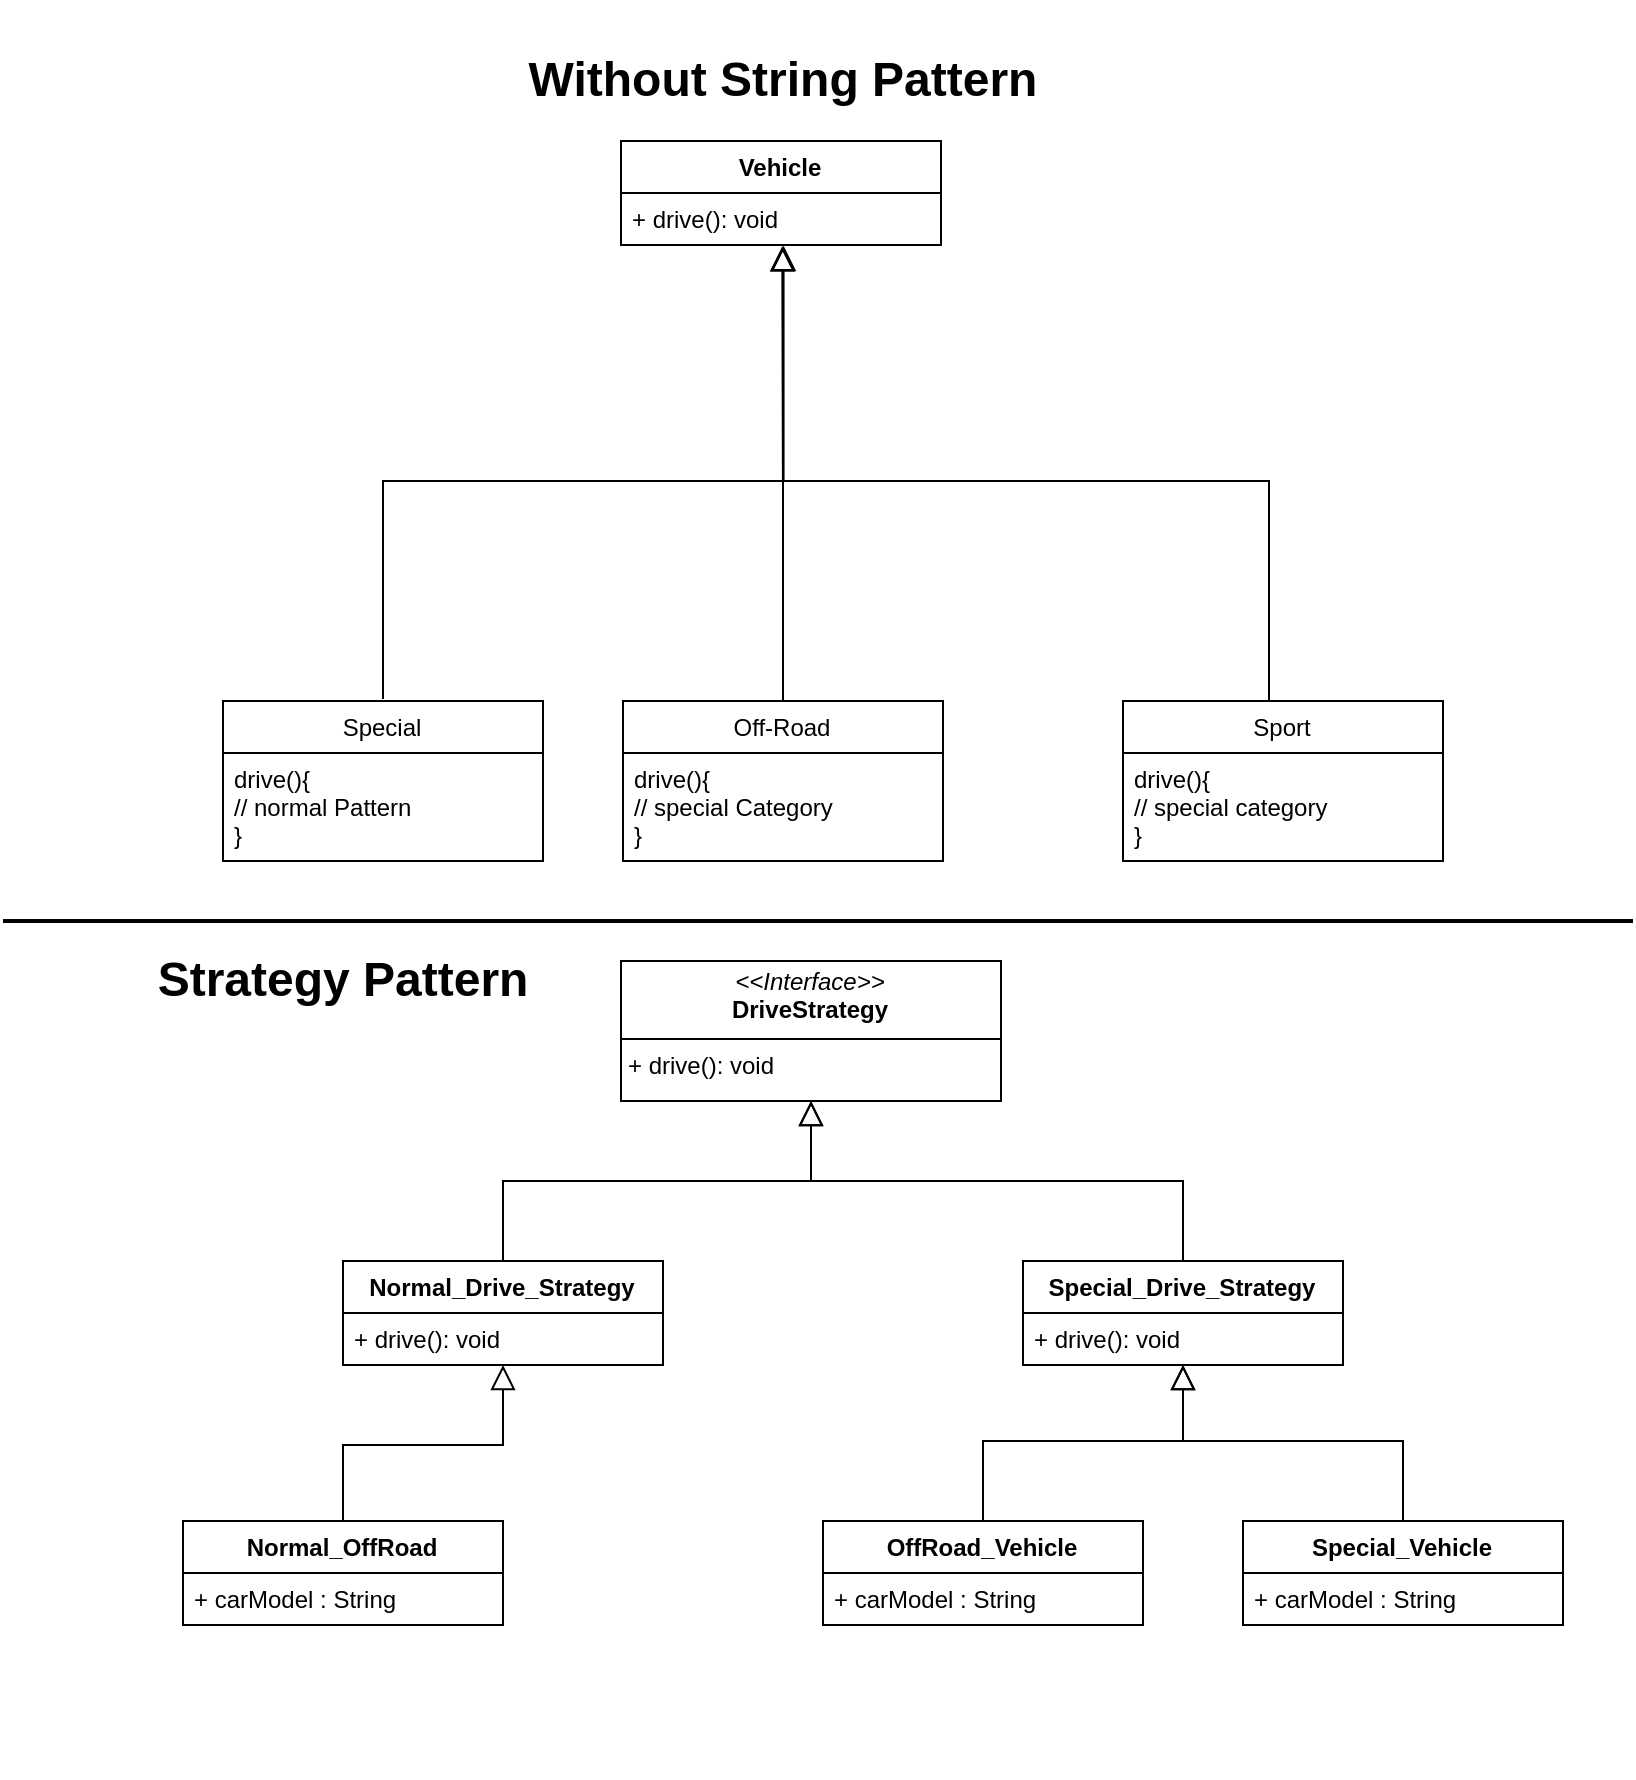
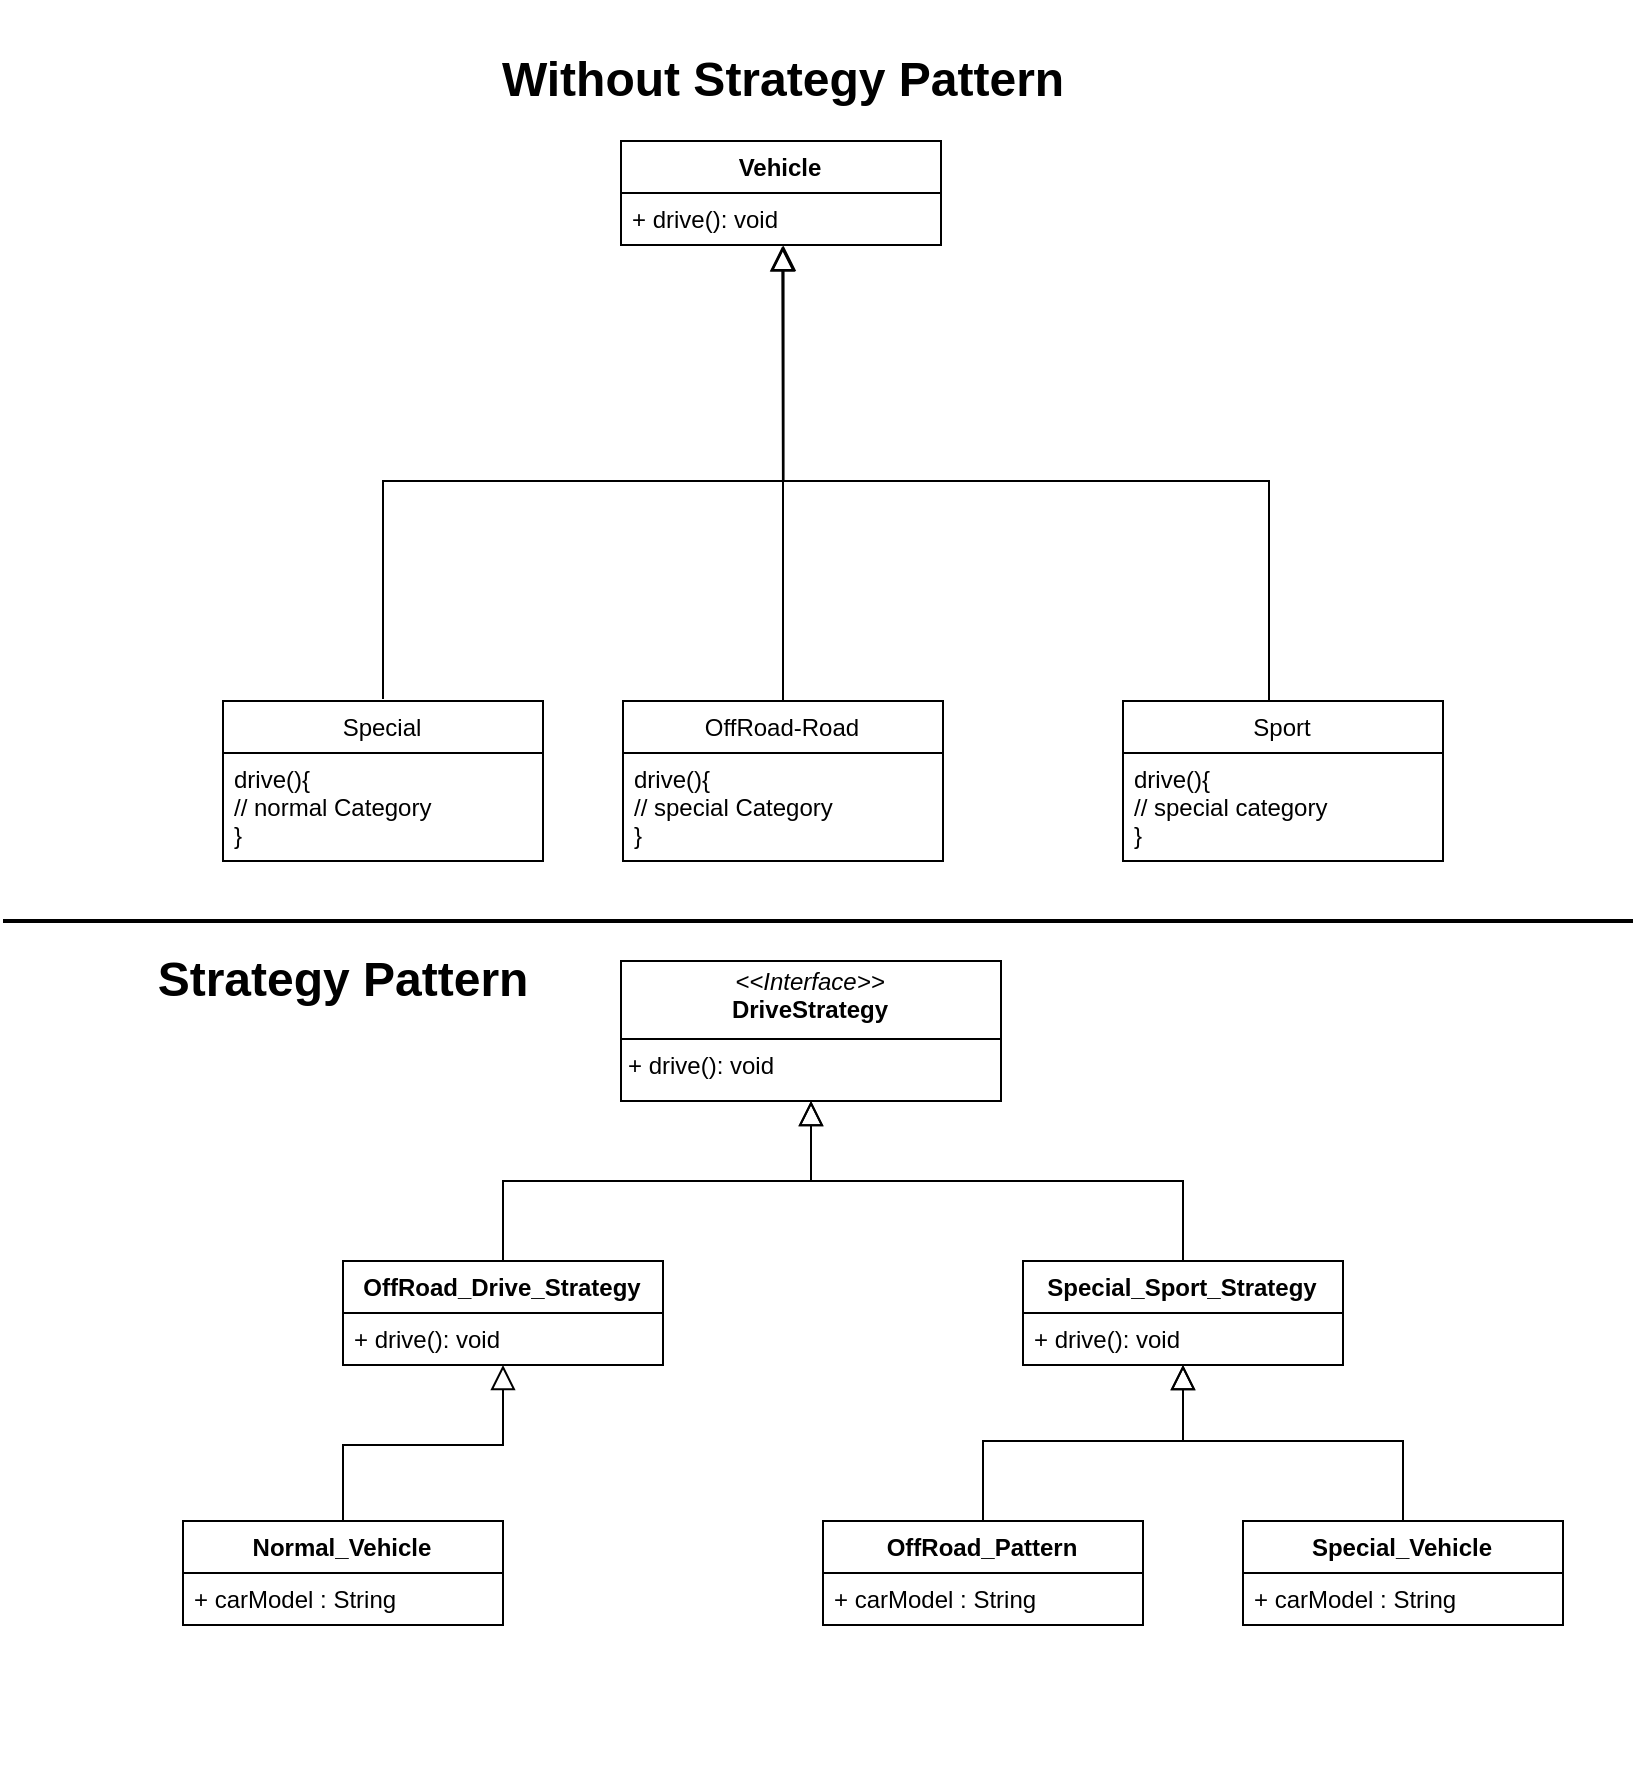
  <mxCell id="0" />
  <mxCell id="1" parent="0" />
  <mxCell id="2" value="Special" style="swimlane;fontStyle=0;align=center;verticalAlign=top;childLayout=stackLayout;horizontal=1;startSize=26;horizontalStack=0;resizeParent=1;resizeLast=0;collapsible=1;marginBottom=0;rounded=0;shadow=0;strokeWidth=1;" parent="1" vertex="1"><mxGeometry x="65" y="350" width="160" height="80" as="geometry"><mxRectangle x="130" y="380" width="160" height="26" as="alternateBounds" /></mxGeometry></mxCell>
- <mxCell id="3" value="drive(){&#10;// normal Pattern&#10;}" style="text;align=left;verticalAlign=top;spacingLeft=4;spacingRight=4;overflow=hidden;rotatable=0;points=[[0,0.5],[1,0.5]];portConstraint=eastwest;" vertex="1" parent="2"><mxGeometry y="26" width="160" height="54" as="geometry" /></mxCell>
+ <mxCell id="3" value="drive(){&#10;// normal Category&#10;}" style="text;align=left;verticalAlign=top;spacingLeft=4;spacingRight=4;overflow=hidden;rotatable=0;points=[[0,0.5],[1,0.5]];portConstraint=eastwest;" vertex="1" parent="2"><mxGeometry y="26" width="160" height="54" as="geometry" /></mxCell>
  <mxCell id="4" value="" style="endArrow=block;endSize=10;endFill=0;shadow=0;strokeWidth=1;rounded=0;curved=0;edgeStyle=elbowEdgeStyle;elbow=vertical;entryX=0.508;entryY=1.013;entryDx=0;entryDy=0;entryPerimeter=0;" parent="1" target="28" edge="1"><mxGeometry width="160" relative="1" as="geometry"><mxPoint x="145" y="349" as="sourcePoint" /><mxPoint x="335" y="150" as="targetPoint" /><Array as="points"><mxPoint x="245" y="240" /></Array></mxGeometry></mxCell>
- <mxCell id="5" value="Off-Road" style="swimlane;fontStyle=0;align=center;verticalAlign=top;childLayout=stackLayout;horizontal=1;startSize=26;horizontalStack=0;resizeParent=1;resizeLast=0;collapsible=1;marginBottom=0;rounded=0;shadow=0;strokeWidth=1;" parent="1" vertex="1"><mxGeometry x="265" y="350" width="160" height="80" as="geometry"><mxRectangle x="340" y="380" width="170" height="26" as="alternateBounds" /></mxGeometry></mxCell>
+ <mxCell id="5" value="OffRoad-Road" style="swimlane;fontStyle=0;align=center;verticalAlign=top;childLayout=stackLayout;horizontal=1;startSize=26;horizontalStack=0;resizeParent=1;resizeLast=0;collapsible=1;marginBottom=0;rounded=0;shadow=0;strokeWidth=1;" parent="1" vertex="1"><mxGeometry x="265" y="350" width="160" height="80" as="geometry"><mxRectangle x="340" y="380" width="170" height="26" as="alternateBounds" /></mxGeometry></mxCell>
  <mxCell id="6" value="drive(){&#10;// special Category&#10;}" style="text;align=left;verticalAlign=top;spacingLeft=4;spacingRight=4;overflow=hidden;rotatable=0;points=[[0,0.5],[1,0.5]];portConstraint=eastwest;" parent="5" vertex="1"><mxGeometry y="26" width="160" height="54" as="geometry" /></mxCell>
  <mxCell id="7" value="" style="endArrow=block;endSize=10;endFill=0;shadow=0;strokeWidth=1;rounded=0;curved=0;edgeStyle=elbowEdgeStyle;elbow=vertical;exitX=0.45;exitY=0;exitDx=0;exitDy=0;exitPerimeter=0;entryX=0.506;entryY=1.026;entryDx=0;entryDy=0;entryPerimeter=0;" parent="1" target="28" edge="1"><mxGeometry width="160" relative="1" as="geometry"><mxPoint x="588" y="350" as="sourcePoint" /><mxPoint x="295" y="140" as="targetPoint" /><Array as="points"><mxPoint x="475" y="240" /></Array></mxGeometry></mxCell>
  <mxCell id="8" value="Sport" style="swimlane;fontStyle=0;align=center;verticalAlign=top;childLayout=stackLayout;horizontal=1;startSize=26;horizontalStack=0;resizeParent=1;resizeLast=0;collapsible=1;marginBottom=0;rounded=0;shadow=0;strokeWidth=1;" vertex="1" parent="1"><mxGeometry x="515" y="350" width="160" height="80" as="geometry"><mxRectangle x="340" y="380" width="170" height="26" as="alternateBounds" /></mxGeometry></mxCell>
  <mxCell id="9" value="drive(){&#10;// special category&#10;}" style="text;align=left;verticalAlign=top;spacingLeft=4;spacingRight=4;overflow=hidden;rotatable=0;points=[[0,0.5],[1,0.5]];portConstraint=eastwest;" vertex="1" parent="8"><mxGeometry y="26" width="160" height="54" as="geometry" /></mxCell>
  <mxCell id="10" value="" style="endArrow=block;endSize=10;endFill=0;shadow=0;strokeWidth=1;rounded=0;curved=0;edgeStyle=elbowEdgeStyle;elbow=vertical;entryX=0.504;entryY=1.026;entryDx=0;entryDy=0;entryPerimeter=0;" edge="1" parent="1" target="28"><mxGeometry width="160" relative="1" as="geometry"><mxPoint x="345" y="350" as="sourcePoint" /><mxPoint x="365" y="130" as="targetPoint" /><Array as="points"><mxPoint x="350" y="240" /></Array></mxGeometry></mxCell>
- <mxCell id="11" value="Normal_Drive_Strategy" style="swimlane;fontStyle=1;align=center;verticalAlign=top;childLayout=stackLayout;horizontal=1;startSize=26;horizontalStack=0;resizeParent=1;resizeParentMax=0;resizeLast=0;collapsible=1;marginBottom=0;whiteSpace=wrap;html=1;" vertex="1" parent="1"><mxGeometry x="125" y="630" width="160" height="52" as="geometry" /></mxCell>
+ <mxCell id="11" value="OffRoad_Drive_Strategy" style="swimlane;fontStyle=1;align=center;verticalAlign=top;childLayout=stackLayout;horizontal=1;startSize=26;horizontalStack=0;resizeParent=1;resizeParentMax=0;resizeLast=0;collapsible=1;marginBottom=0;whiteSpace=wrap;html=1;" vertex="1" parent="1"><mxGeometry x="125" y="630" width="160" height="52" as="geometry" /></mxCell>
  <mxCell id="12" value="+ drive(): void" style="text;strokeColor=none;fillColor=none;align=left;verticalAlign=top;spacingLeft=4;spacingRight=4;overflow=hidden;rotatable=0;points=[[0,0.5],[1,0.5]];portConstraint=eastwest;whiteSpace=wrap;html=1;" vertex="1" parent="11"><mxGeometry y="26" width="160" height="26" as="geometry" /></mxCell>
- <mxCell id="13" value="Special_Drive_Strategy" style="swimlane;fontStyle=1;align=center;verticalAlign=top;childLayout=stackLayout;horizontal=1;startSize=26;horizontalStack=0;resizeParent=1;resizeParentMax=0;resizeLast=0;collapsible=1;marginBottom=0;whiteSpace=wrap;html=1;" vertex="1" parent="1"><mxGeometry x="465" y="630" width="160" height="52" as="geometry" /></mxCell>
+ <mxCell id="13" value="Special_Sport_Strategy" style="swimlane;fontStyle=1;align=center;verticalAlign=top;childLayout=stackLayout;horizontal=1;startSize=26;horizontalStack=0;resizeParent=1;resizeParentMax=0;resizeLast=0;collapsible=1;marginBottom=0;whiteSpace=wrap;html=1;" vertex="1" parent="1"><mxGeometry x="465" y="630" width="160" height="52" as="geometry" /></mxCell>
  <mxCell id="14" value="+ drive(): void" style="text;strokeColor=none;fillColor=none;align=left;verticalAlign=top;spacingLeft=4;spacingRight=4;overflow=hidden;rotatable=0;points=[[0,0.5],[1,0.5]];portConstraint=eastwest;whiteSpace=wrap;html=1;" vertex="1" parent="13"><mxGeometry y="26" width="160" height="26" as="geometry" /></mxCell>
  <mxCell id="15" value="&lt;p style=&quot;margin:0px;margin-top:4px;text-align:center;&quot;&gt;&lt;i&gt;&amp;lt;&amp;lt;Interface&amp;gt;&amp;gt;&lt;/i&gt;&lt;br&gt;&lt;b&gt;DriveStrategy&lt;/b&gt;&lt;/p&gt;&lt;hr size=&quot;1&quot; style=&quot;border-style:solid;&quot;&gt;&lt;p style=&quot;margin:0px;margin-left:4px;&quot;&gt;+ drive(): void&lt;/p&gt;" style="verticalAlign=top;align=left;overflow=fill;html=1;whiteSpace=wrap;" vertex="1" parent="1"><mxGeometry x="264" y="480" width="190" height="70" as="geometry" /></mxCell>
  <mxCell id="16" value="" style="endArrow=block;endSize=10;endFill=0;shadow=0;strokeWidth=1;rounded=0;curved=0;edgeStyle=elbowEdgeStyle;elbow=vertical;exitX=0.5;exitY=0;exitDx=0;exitDy=0;entryX=0.5;entryY=1;entryDx=0;entryDy=0;" edge="1" parent="1" source="13" target="15"><mxGeometry width="160" relative="1" as="geometry"><mxPoint x="746" y="608.5" as="sourcePoint" /><mxPoint x="485" y="421.5" as="targetPoint" /><Array as="points"><mxPoint x="445" y="590" /></Array></mxGeometry></mxCell>
  <mxCell id="17" value="" style="endArrow=block;endSize=10;endFill=0;shadow=0;strokeWidth=1;rounded=0;curved=0;edgeStyle=elbowEdgeStyle;elbow=vertical;exitX=0.5;exitY=0;exitDx=0;exitDy=0;entryX=0.5;entryY=1;entryDx=0;entryDy=0;" edge="1" parent="1" source="11" target="15"><mxGeometry width="160" relative="1" as="geometry"><mxPoint x="555" y="640" as="sourcePoint" /><mxPoint x="355" y="560" as="targetPoint" /><Array as="points"><mxPoint x="315" y="590" /></Array></mxGeometry></mxCell>
- <mxCell id="18" value="Normal_OffRoad" style="swimlane;fontStyle=1;align=center;verticalAlign=top;childLayout=stackLayout;horizontal=1;startSize=26;horizontalStack=0;resizeParent=1;resizeParentMax=0;resizeLast=0;collapsible=1;marginBottom=0;whiteSpace=wrap;html=1;" vertex="1" parent="1"><mxGeometry x="45" y="760" width="160" height="52" as="geometry" /></mxCell>
+ <mxCell id="18" value="Normal_Vehicle" style="swimlane;fontStyle=1;align=center;verticalAlign=top;childLayout=stackLayout;horizontal=1;startSize=26;horizontalStack=0;resizeParent=1;resizeParentMax=0;resizeLast=0;collapsible=1;marginBottom=0;whiteSpace=wrap;html=1;" vertex="1" parent="1"><mxGeometry x="45" y="760" width="160" height="52" as="geometry" /></mxCell>
  <mxCell id="19" value="+ carModel : String" style="text;strokeColor=none;fillColor=none;align=left;verticalAlign=top;spacingLeft=4;spacingRight=4;overflow=hidden;rotatable=0;points=[[0,0.5],[1,0.5]];portConstraint=eastwest;whiteSpace=wrap;html=1;" vertex="1" parent="18"><mxGeometry y="26" width="160" height="26" as="geometry" /></mxCell>
  <mxCell id="20" value="" style="endArrow=block;endSize=10;endFill=0;shadow=0;strokeWidth=1;rounded=0;curved=0;edgeStyle=elbowEdgeStyle;elbow=vertical;exitX=0.5;exitY=0;exitDx=0;exitDy=0;entryX=0.5;entryY=1;entryDx=0;entryDy=0;" edge="1" parent="1" source="18"><mxGeometry width="160" relative="1" as="geometry"><mxPoint x="391" y="762" as="sourcePoint" /><mxPoint x="205" y="682" as="targetPoint" /><Array as="points"><mxPoint x="291" y="722" /></Array></mxGeometry></mxCell>
- <mxCell id="21" value="OffRoad_Vehicle" style="swimlane;fontStyle=1;align=center;verticalAlign=top;childLayout=stackLayout;horizontal=1;startSize=26;horizontalStack=0;resizeParent=1;resizeParentMax=0;resizeLast=0;collapsible=1;marginBottom=0;whiteSpace=wrap;html=1;" vertex="1" parent="1"><mxGeometry x="365" y="760" width="160" height="52" as="geometry" /></mxCell>
+ <mxCell id="21" value="OffRoad_Pattern" style="swimlane;fontStyle=1;align=center;verticalAlign=top;childLayout=stackLayout;horizontal=1;startSize=26;horizontalStack=0;resizeParent=1;resizeParentMax=0;resizeLast=0;collapsible=1;marginBottom=0;whiteSpace=wrap;html=1;" vertex="1" parent="1"><mxGeometry x="365" y="760" width="160" height="52" as="geometry" /></mxCell>
  <mxCell id="22" value="+ carModel : String" style="text;strokeColor=none;fillColor=none;align=left;verticalAlign=top;spacingLeft=4;spacingRight=4;overflow=hidden;rotatable=0;points=[[0,0.5],[1,0.5]];portConstraint=eastwest;whiteSpace=wrap;html=1;" vertex="1" parent="21"><mxGeometry y="26" width="160" height="26" as="geometry" /></mxCell>
  <mxCell id="23" value="Special_Vehicle" style="swimlane;fontStyle=1;align=center;verticalAlign=top;childLayout=stackLayout;horizontal=1;startSize=26;horizontalStack=0;resizeParent=1;resizeParentMax=0;resizeLast=0;collapsible=1;marginBottom=0;whiteSpace=wrap;html=1;" vertex="1" parent="1"><mxGeometry x="575" y="760" width="160" height="52" as="geometry" /></mxCell>
  <mxCell id="24" value="+ carModel : String" style="text;strokeColor=none;fillColor=none;align=left;verticalAlign=top;spacingLeft=4;spacingRight=4;overflow=hidden;rotatable=0;points=[[0,0.5],[1,0.5]];portConstraint=eastwest;whiteSpace=wrap;html=1;" vertex="1" parent="23"><mxGeometry y="26" width="160" height="26" as="geometry" /></mxCell>
  <mxCell id="25" value="" style="endArrow=block;endSize=10;endFill=0;shadow=0;strokeWidth=1;rounded=0;curved=0;edgeStyle=elbowEdgeStyle;elbow=vertical;exitX=0.5;exitY=0;exitDx=0;exitDy=0;entryX=0.5;entryY=1;entryDx=0;entryDy=0;" edge="1" parent="1" source="21"><mxGeometry width="160" relative="1" as="geometry"><mxPoint x="465" y="760" as="sourcePoint" /><mxPoint x="545" y="682" as="targetPoint" /><Array as="points"><mxPoint x="495" y="720" /></Array></mxGeometry></mxCell>
  <mxCell id="26" value="" style="endArrow=block;endSize=10;endFill=0;shadow=0;strokeWidth=1;rounded=0;curved=0;edgeStyle=elbowEdgeStyle;elbow=vertical;exitX=0.5;exitY=0;exitDx=0;exitDy=0;" edge="1" parent="1" source="23"><mxGeometry width="160" relative="1" as="geometry"><mxPoint x="695" y="700" as="sourcePoint" /><mxPoint x="545" y="682" as="targetPoint" /><Array as="points"><mxPoint x="595" y="720" /></Array></mxGeometry></mxCell>
  <mxCell id="27" value="Vehicle" style="swimlane;fontStyle=1;align=center;verticalAlign=top;childLayout=stackLayout;horizontal=1;startSize=26;horizontalStack=0;resizeParent=1;resizeParentMax=0;resizeLast=0;collapsible=1;marginBottom=0;whiteSpace=wrap;html=1;" vertex="1" parent="1"><mxGeometry x="264" y="70" width="160" height="52" as="geometry" /></mxCell>
  <mxCell id="28" value="+ drive(): void" style="text;strokeColor=none;fillColor=none;align=left;verticalAlign=top;spacingLeft=4;spacingRight=4;overflow=hidden;rotatable=0;points=[[0,0.5],[1,0.5]];portConstraint=eastwest;whiteSpace=wrap;html=1;" vertex="1" parent="27"><mxGeometry y="26" width="160" height="26" as="geometry" /></mxCell>
  <mxCell id="29" value="" style="line;strokeWidth=2;direction=south;html=1;perimeter=backbonePerimeter;points=[];outlineConnect=0;rotation=90;" vertex="1" parent="1"><mxGeometry x="357.5" y="52.5" width="10" height="815" as="geometry" /></mxCell>
- <mxCell id="30" value="Without String Pattern" style="text;strokeColor=none;fillColor=none;html=1;fontSize=24;fontStyle=1;verticalAlign=middle;align=center;" vertex="1" parent="1"><mxGeometry x="195" y="20" width="300" height="40" as="geometry" /></mxCell>
+ <mxCell id="30" value="Without Strategy Pattern" style="text;strokeColor=none;fillColor=none;html=1;fontSize=24;fontStyle=1;verticalAlign=middle;align=center;" vertex="1" parent="1"><mxGeometry x="195" y="20" width="300" height="40" as="geometry" /></mxCell>
  <mxCell id="31" value="Strategy Pattern" style="text;strokeColor=none;fillColor=none;html=1;fontSize=24;fontStyle=1;verticalAlign=middle;align=center;" vertex="1" parent="1"><mxGeometry x="20" y="470" width="210" height="40" as="geometry" /></mxCell>
